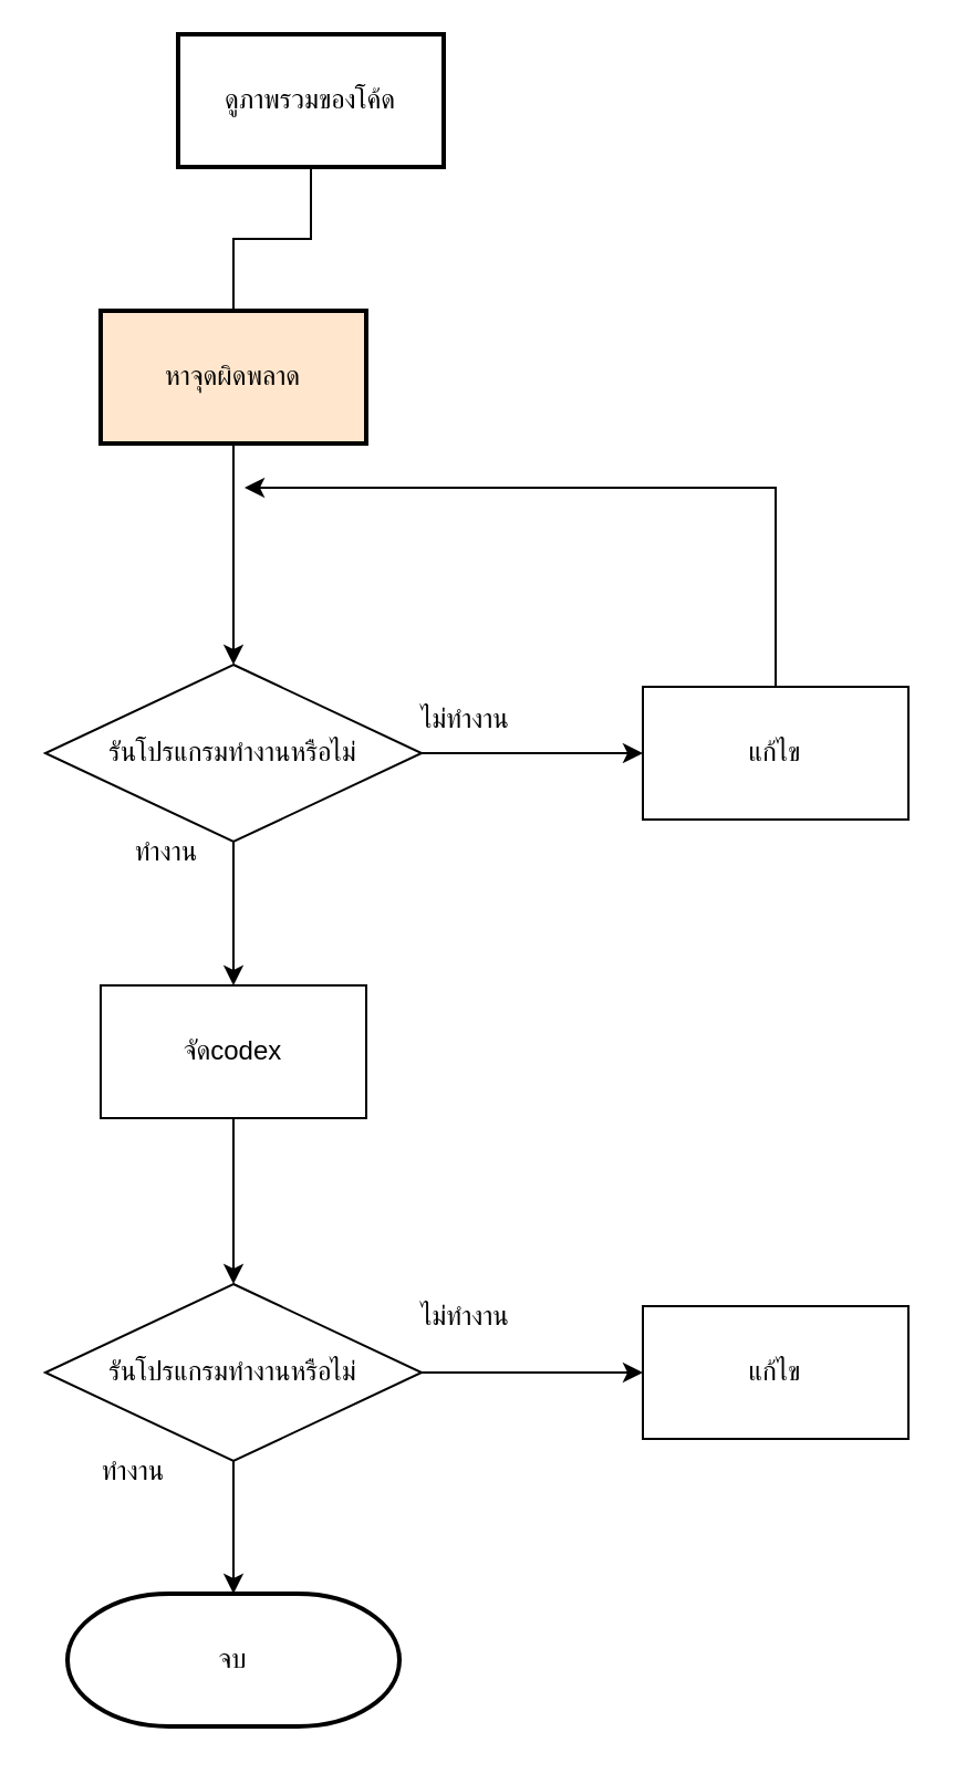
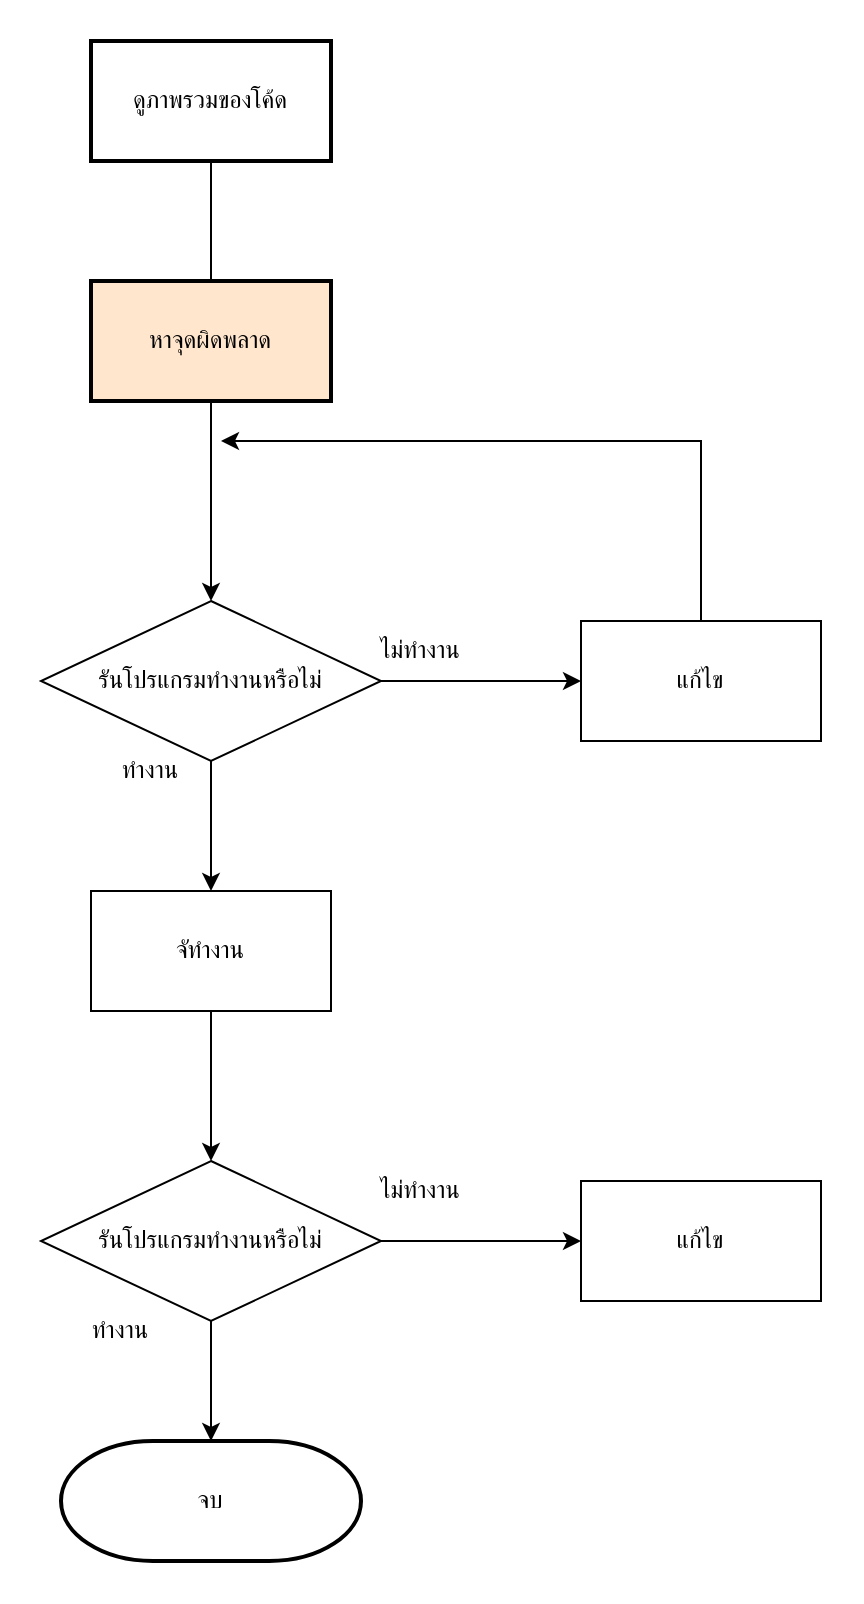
  <mxCell id="0" />
  <mxCell id="1" parent="0" />
  <mxCell id="2" value="" style="edgeStyle=orthogonalEdgeStyle;rounded=0;orthogonalLoop=1;jettySize=auto;html=1;endArrow=none;" edge="1" parent="1" source="3" target="5"><mxGeometry relative="1" as="geometry" /></mxCell>
- <mxCell id="3" value="ดูภาพรวมของโค้ด" style="whiteSpace=wrap;html=1;strokeWidth=2;" vertex="1" parent="1"><mxGeometry x="80" y="15" width="120" height="60" as="geometry" /></mxCell>
+ <mxCell id="3" value="ดูภาพรวมของโค้ด" style="whiteSpace=wrap;html=1;strokeWidth=2;" vertex="1" parent="1"><mxGeometry x="45" y="20" width="120" height="60" as="geometry" /></mxCell>
  <mxCell id="4" value="" style="edgeStyle=orthogonalEdgeStyle;rounded=0;orthogonalLoop=1;jettySize=auto;html=1;" edge="1" parent="1" source="5" target="8"><mxGeometry relative="1" as="geometry" /></mxCell>
  <mxCell id="5" value="หาจุดผิดพลาด" style="whiteSpace=wrap;html=1;strokeWidth=2;fillColor=#ffe6cc;" vertex="1" parent="1"><mxGeometry x="45" y="140" width="120" height="60" as="geometry" /></mxCell>
  <mxCell id="6" value="" style="edgeStyle=orthogonalEdgeStyle;rounded=0;orthogonalLoop=1;jettySize=auto;html=1;" edge="1" parent="1" source="8" target="11"><mxGeometry relative="1" as="geometry" /></mxCell>
  <mxCell id="7" value="" style="edgeStyle=orthogonalEdgeStyle;rounded=0;orthogonalLoop=1;jettySize=auto;html=1;" edge="1" parent="1" source="8" target="14"><mxGeometry relative="1" as="geometry" /></mxCell>
  <mxCell id="8" value="รันโปรแกรมทำงานหรือไม่" style="rhombus;whiteSpace=wrap;html=1;" vertex="1" parent="1"><mxGeometry x="20" y="300" width="170" height="80" as="geometry" /></mxCell>
  <mxCell id="9" value="ไม่ทำงาน" style="text;html=1;align=center;verticalAlign=middle;whiteSpace=wrap;rounded=0;" vertex="1" parent="1"><mxGeometry x="180" y="310" width="60" height="30" as="geometry" /></mxCell>
  <mxCell id="10" style="edgeStyle=orthogonalEdgeStyle;rounded=0;orthogonalLoop=1;jettySize=auto;html=1;" edge="1" parent="1" source="11"><mxGeometry relative="1" as="geometry"><mxPoint x="110" y="220" as="targetPoint" /><Array as="points"><mxPoint x="350" y="220" /></Array></mxGeometry></mxCell>
  <mxCell id="11" value="แก้ไข" style="rounded=0;whiteSpace=wrap;html=1;" vertex="1" parent="1"><mxGeometry x="290" y="310" width="120" height="60" as="geometry" /></mxCell>
  <mxCell id="12" value="ทำงาน" style="text;html=1;align=center;verticalAlign=middle;whiteSpace=wrap;rounded=0;" vertex="1" parent="1"><mxGeometry x="45" y="370" width="60" height="30" as="geometry" /></mxCell>
  <mxCell id="13" value="" style="edgeStyle=orthogonalEdgeStyle;rounded=0;orthogonalLoop=1;jettySize=auto;html=1;" edge="1" parent="1" source="14" target="17"><mxGeometry relative="1" as="geometry" /></mxCell>
- <mxCell id="14" value="จัดcodex" style="rounded=0;whiteSpace=wrap;html=1;" vertex="1" parent="1"><mxGeometry x="45" y="445" width="120" height="60" as="geometry" /></mxCell>
+ <mxCell id="14" value="จัทำงาน" style="rounded=0;whiteSpace=wrap;html=1;" vertex="1" parent="1"><mxGeometry x="45" y="445" width="120" height="60" as="geometry" /></mxCell>
  <mxCell id="15" value="" style="edgeStyle=orthogonalEdgeStyle;rounded=0;orthogonalLoop=1;jettySize=auto;html=1;" edge="1" parent="1" source="17" target="18"><mxGeometry relative="1" as="geometry" /></mxCell>
  <mxCell id="16" value="" style="edgeStyle=orthogonalEdgeStyle;rounded=0;orthogonalLoop=1;jettySize=auto;html=1;" edge="1" parent="1" source="17" target="21"><mxGeometry relative="1" as="geometry" /></mxCell>
  <mxCell id="17" value="รันโปรแกรมทำงานหรือไม่" style="rhombus;whiteSpace=wrap;html=1;" vertex="1" parent="1"><mxGeometry x="20" y="580" width="170" height="80" as="geometry" /></mxCell>
  <mxCell id="18" value="แก้ไข" style="rounded=0;whiteSpace=wrap;html=1;" vertex="1" parent="1"><mxGeometry x="290" y="590" width="120" height="60" as="geometry" /></mxCell>
  <mxCell id="19" value="ไม่ทำงาน" style="text;html=1;align=center;verticalAlign=middle;whiteSpace=wrap;rounded=0;" vertex="1" parent="1"><mxGeometry x="180" y="580" width="60" height="30" as="geometry" /></mxCell>
  <mxCell id="20" value="ทำงาน" style="text;html=1;align=center;verticalAlign=middle;whiteSpace=wrap;rounded=0;" vertex="1" parent="1"><mxGeometry x="30" y="650" width="60" height="30" as="geometry" /></mxCell>
  <mxCell id="21" value="จบ" style="strokeWidth=2;html=1;shape=mxgraph.flowchart.terminator;whiteSpace=wrap;" vertex="1" parent="1"><mxGeometry x="30" y="720" width="150" height="60" as="geometry" /></mxCell>
